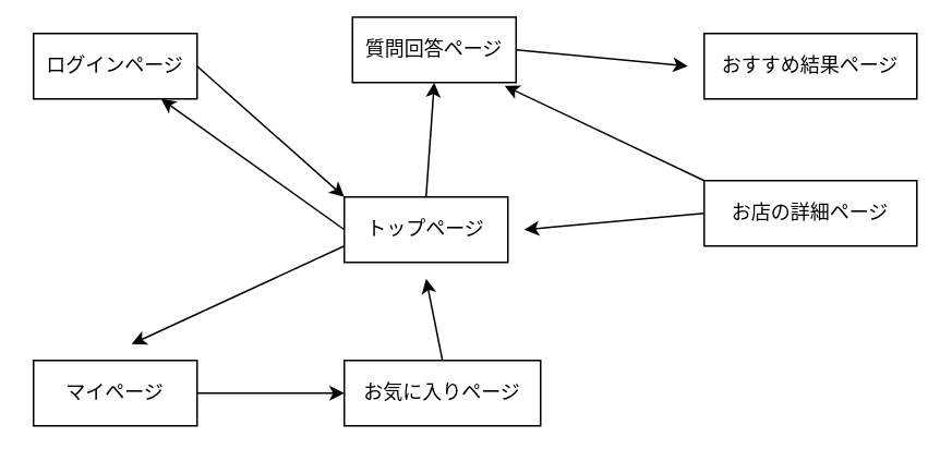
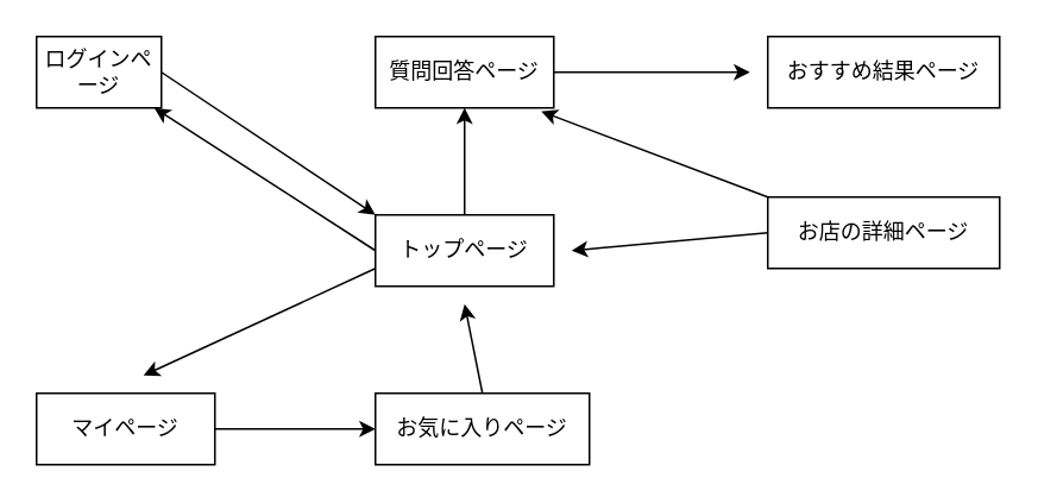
  <mxCell id="0" />
  <mxCell id="1" parent="0" />
  <mxCell id="2" style="edgeStyle=none;html=1;exitX=1;exitY=0.5;exitDx=0;exitDy=0;entryX=0;entryY=0;entryDx=0;entryDy=0;" edge="1" parent="1" source="3" target="14"><mxGeometry relative="1" as="geometry" /></mxCell>
- <mxCell id="3" value="ログインページ" style="whiteSpace=wrap;html=1;align=center;" vertex="1" parent="1"><mxGeometry x="20" y="20" width="100" height="40" as="geometry" /></mxCell>
+ <mxCell id="3" value="ログインページ" style="whiteSpace=wrap;html=1;align=center;" vertex="1" parent="1"><mxGeometry x="20" y="20" width="70" height="40" as="geometry" /></mxCell>
  <mxCell id="4" style="edgeStyle=none;html=1;exitX=1;exitY=0.5;exitDx=0;exitDy=0;" edge="1" parent="1" source="5"><mxGeometry relative="1" as="geometry"><mxPoint x="420" y="40" as="targetPoint" /></mxGeometry></mxCell>
- <mxCell id="5" value="質問回答ページ" style="whiteSpace=wrap;html=1;align=center;" vertex="1" parent="1"><mxGeometry x="215" y="10" width="100" height="40" as="geometry" /></mxCell>
+ <mxCell id="5" value="質問回答ページ" style="whiteSpace=wrap;html=1;align=center;" vertex="1" parent="1"><mxGeometry x="210" y="20" width="100" height="40" as="geometry" /></mxCell>
  <mxCell id="6" value="おすすめ結果ページ" style="whiteSpace=wrap;html=1;align=center;" vertex="1" parent="1"><mxGeometry x="430" y="20" width="130" height="40" as="geometry" /></mxCell>
  <mxCell id="7" style="edgeStyle=none;html=1;exitX=0.5;exitY=0;exitDx=0;exitDy=0;" edge="1" parent="1" source="8"><mxGeometry relative="1" as="geometry"><mxPoint x="260" y="170" as="targetPoint" /></mxGeometry></mxCell>
  <mxCell id="8" value="お気に入りページ" style="whiteSpace=wrap;html=1;align=center;" vertex="1" parent="1"><mxGeometry x="210" y="220" width="120" height="40" as="geometry" /></mxCell>
  <mxCell id="9" style="edgeStyle=none;html=1;exitX=0;exitY=0.5;exitDx=0;exitDy=0;" edge="1" parent="1" source="10"><mxGeometry relative="1" as="geometry"><mxPoint x="320" y="140" as="targetPoint" /></mxGeometry></mxCell>
  <mxCell id="10" value="お店の詳細ページ" style="whiteSpace=wrap;html=1;align=center;" vertex="1" parent="1"><mxGeometry x="430" y="110" width="130" height="40" as="geometry" /></mxCell>
  <mxCell id="11" style="edgeStyle=none;html=1;exitX=0;exitY=0.5;exitDx=0;exitDy=0;" edge="1" parent="1" source="14" target="3"><mxGeometry relative="1" as="geometry" /></mxCell>
  <mxCell id="12" style="edgeStyle=none;html=1;exitX=0.5;exitY=0;exitDx=0;exitDy=0;entryX=0.5;entryY=1;entryDx=0;entryDy=0;" edge="1" parent="1" source="14" target="5"><mxGeometry relative="1" as="geometry" /></mxCell>
  <mxCell id="13" style="edgeStyle=none;html=1;exitX=0;exitY=0.75;exitDx=0;exitDy=0;" edge="1" parent="1" source="14"><mxGeometry relative="1" as="geometry"><mxPoint x="80" y="210" as="targetPoint" /></mxGeometry></mxCell>
  <mxCell id="14" value="トップページ" style="whiteSpace=wrap;html=1;align=center;" vertex="1" parent="1"><mxGeometry x="210" y="120" width="100" height="40" as="geometry" /></mxCell>
  <mxCell id="15" style="edgeStyle=none;html=1;exitX=1;exitY=0.5;exitDx=0;exitDy=0;entryX=0;entryY=0.5;entryDx=0;entryDy=0;" edge="1" parent="1" source="16" target="8"><mxGeometry relative="1" as="geometry" /></mxCell>
  <mxCell id="16" value="マイページ" style="whiteSpace=wrap;html=1;align=center;" vertex="1" parent="1"><mxGeometry x="20" y="220" width="100" height="40" as="geometry" /></mxCell>
  <mxCell id="17" style="edgeStyle=none;html=1;exitX=0;exitY=0;exitDx=0;exitDy=0;entryX=0.93;entryY=1.05;entryDx=0;entryDy=0;entryPerimeter=0;" edge="1" parent="1" source="10" target="5"><mxGeometry relative="1" as="geometry" /></mxCell>
